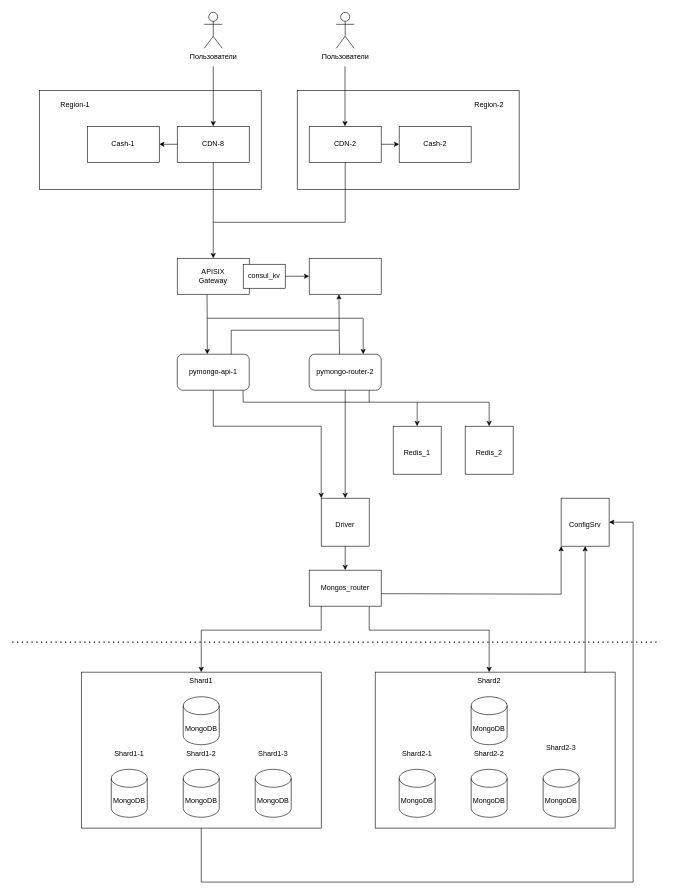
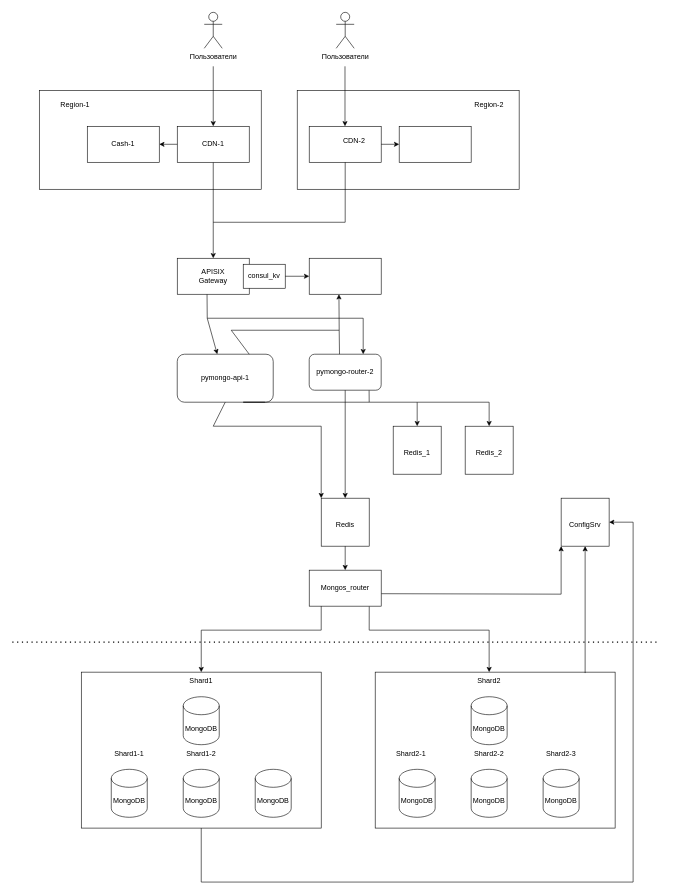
  <mxCell id="0" />
  <mxCell id="1" parent="0" />
  <mxCell id="2" value="" style="rounded=0;whiteSpace=wrap;html=1;" vertex="1" parent="1"><mxGeometry x="495" y="150" width="370" height="165" as="geometry" /></mxCell>
  <mxCell id="3" value="" style="rounded=0;whiteSpace=wrap;html=1;" vertex="1" parent="1"><mxGeometry x="65" y="150" width="370" height="165" as="geometry" /></mxCell>
  <mxCell id="4" value="" style="rounded=0;whiteSpace=wrap;html=1;" parent="1" vertex="1"><mxGeometry x="625" y="1120" width="400" height="260" as="geometry" /></mxCell>
  <mxCell id="5" value="" style="rounded=0;whiteSpace=wrap;html=1;" parent="1" vertex="1"><mxGeometry x="135" y="1120" width="400" height="260" as="geometry" /></mxCell>
  <mxCell id="6" value="MongoDB" style="shape=cylinder3;whiteSpace=wrap;html=1;boundedLbl=1;backgroundOutline=1;size=15;" parent="1" vertex="1"><mxGeometry x="305" y="1161" width="60" height="80" as="geometry" /></mxCell>
  <mxCell id="7" value="pymongo-router-2" style="rounded=1;whiteSpace=wrap;html=1;" parent="1" vertex="1"><mxGeometry x="515" y="590" width="120" height="60" as="geometry" /></mxCell>
  <mxCell id="8" style="edgeStyle=orthogonalEdgeStyle;rounded=0;orthogonalLoop=1;jettySize=auto;html=1;exitX=0.5;exitY=1;exitDx=0;exitDy=0;entryX=0.5;entryY=0;entryDx=0;entryDy=0;" parent="1" source="7" target="28" edge="1"><mxGeometry relative="1" as="geometry"><mxPoint x="575" y="790" as="targetPoint" /></mxGeometry></mxCell>
  <mxCell id="9" value="Shard1" style="text;html=1;align=center;verticalAlign=middle;whiteSpace=wrap;rounded=0;" parent="1" vertex="1"><mxGeometry x="305" y="1120" width="60" height="30" as="geometry" /></mxCell>
  <mxCell id="10" value="MongoDB" style="shape=cylinder3;whiteSpace=wrap;html=1;boundedLbl=1;backgroundOutline=1;size=15;" parent="1" vertex="1"><mxGeometry x="185" y="1282" width="60" height="80" as="geometry" /></mxCell>
  <mxCell id="11" value="Shard1-1" style="text;html=1;align=center;verticalAlign=middle;whiteSpace=wrap;rounded=0;" parent="1" vertex="1"><mxGeometry x="185" y="1241" width="60" height="30" as="geometry" /></mxCell>
  <mxCell id="12" value="MongoDB" style="shape=cylinder3;whiteSpace=wrap;html=1;boundedLbl=1;backgroundOutline=1;size=15;" parent="1" vertex="1"><mxGeometry x="305" y="1282" width="60" height="80" as="geometry" /></mxCell>
  <mxCell id="13" value="Shard1-2" style="text;html=1;align=center;verticalAlign=middle;whiteSpace=wrap;rounded=0;" parent="1" vertex="1"><mxGeometry x="305" y="1241" width="60" height="30" as="geometry" /></mxCell>
  <mxCell id="14" value="MongoDB" style="shape=cylinder3;whiteSpace=wrap;html=1;boundedLbl=1;backgroundOutline=1;size=15;" parent="1" vertex="1"><mxGeometry x="425" y="1282" width="60" height="80" as="geometry" /></mxCell>
- <mxCell id="15" value="Shard1-3" style="text;html=1;align=center;verticalAlign=middle;whiteSpace=wrap;rounded=0;" parent="1" vertex="1"><mxGeometry x="425" y="1241" width="60" height="30" as="geometry" /></mxCell>
  <mxCell id="16" value="MongoDB" style="shape=cylinder3;whiteSpace=wrap;html=1;boundedLbl=1;backgroundOutline=1;size=15;" parent="1" vertex="1"><mxGeometry x="785" y="1161" width="60" height="80" as="geometry" /></mxCell>
  <mxCell id="17" value="Shard2" style="text;html=1;align=center;verticalAlign=middle;whiteSpace=wrap;rounded=0;" parent="1" vertex="1"><mxGeometry x="785" y="1120" width="60" height="30" as="geometry" /></mxCell>
  <mxCell id="18" value="MongoDB" style="shape=cylinder3;whiteSpace=wrap;html=1;boundedLbl=1;backgroundOutline=1;size=15;" parent="1" vertex="1"><mxGeometry x="665" y="1282" width="60" height="80" as="geometry" /></mxCell>
- <mxCell id="19" value="Shard2-1" style="text;html=1;align=center;verticalAlign=middle;whiteSpace=wrap;rounded=0;" parent="1" vertex="1"><mxGeometry x="665" y="1241" width="60" height="30" as="geometry" /></mxCell>
+ <mxCell id="19" value="Shard2-1" style="text;html=1;align=center;verticalAlign=middle;whiteSpace=wrap;rounded=0;" parent="1" vertex="1"><mxGeometry x="655" y="1241" width="60" height="30" as="geometry" /></mxCell>
  <mxCell id="20" value="MongoDB" style="shape=cylinder3;whiteSpace=wrap;html=1;boundedLbl=1;backgroundOutline=1;size=15;" parent="1" vertex="1"><mxGeometry x="785" y="1282" width="60" height="80" as="geometry" /></mxCell>
  <mxCell id="21" value="Shard2-2" style="text;html=1;align=center;verticalAlign=middle;whiteSpace=wrap;rounded=0;" parent="1" vertex="1"><mxGeometry x="785" y="1241" width="60" height="30" as="geometry" /></mxCell>
  <mxCell id="22" value="MongoDB" style="shape=cylinder3;whiteSpace=wrap;html=1;boundedLbl=1;backgroundOutline=1;size=15;" parent="1" vertex="1"><mxGeometry x="905" y="1282" width="60" height="80" as="geometry" /></mxCell>
- <mxCell id="23" value="Shard2-3" style="text;html=1;align=center;verticalAlign=middle;whiteSpace=wrap;rounded=0;" parent="1" vertex="1"><mxGeometry x="905" y="1231" width="60" height="30" as="geometry" /></mxCell>
+ <mxCell id="23" value="Shard2-3" style="text;html=1;align=center;verticalAlign=middle;whiteSpace=wrap;rounded=0;" parent="1" vertex="1"><mxGeometry x="905" y="1241" width="60" height="30" as="geometry" /></mxCell>
  <mxCell id="24" value="" style="whiteSpace=wrap;html=1;aspect=fixed;" parent="1" vertex="1"><mxGeometry x="655" y="710" width="80" height="80" as="geometry" /></mxCell>
  <mxCell id="25" value="Redis_1" style="text;html=1;align=center;verticalAlign=middle;whiteSpace=wrap;rounded=0;" parent="1" vertex="1"><mxGeometry x="665" y="740" width="60" height="30" as="geometry" /></mxCell>
  <mxCell id="26" value="" style="whiteSpace=wrap;html=1;aspect=fixed;" parent="1" vertex="1"><mxGeometry x="935" y="830" width="80" height="80" as="geometry" /></mxCell>
  <mxCell id="27" value="ConfigSrv" style="text;html=1;align=center;verticalAlign=middle;whiteSpace=wrap;rounded=0;" parent="1" vertex="1"><mxGeometry x="945" y="860" width="60" height="30" as="geometry" /></mxCell>
  <mxCell id="28" value="" style="whiteSpace=wrap;html=1;aspect=fixed;" parent="1" vertex="1"><mxGeometry x="535" y="830" width="80" height="80" as="geometry" /></mxCell>
- <mxCell id="29" value="Driver" style="text;html=1;align=center;verticalAlign=middle;whiteSpace=wrap;rounded=0;" parent="1" vertex="1"><mxGeometry x="545" y="860" width="60" height="30" as="geometry" /></mxCell>
+ <mxCell id="29" value="Redis" style="text;html=1;align=center;verticalAlign=middle;whiteSpace=wrap;rounded=0;" parent="1" vertex="1"><mxGeometry x="545" y="860" width="60" height="30" as="geometry" /></mxCell>
  <mxCell id="30" value="" style="endArrow=none;dashed=1;html=1;dashPattern=1 3;strokeWidth=2;rounded=0;" parent="1" edge="1"><mxGeometry width="50" height="50" relative="1" as="geometry"><mxPoint x="20" y="1070" as="sourcePoint" /><mxPoint x="1100" y="1070" as="targetPoint" /></mxGeometry></mxCell>
  <mxCell id="31" value="" style="endArrow=classic;html=1;rounded=0;entryX=0.5;entryY=0;entryDx=0;entryDy=0;exitX=0.832;exitY=1.005;exitDx=0;exitDy=0;exitPerimeter=0;" parent="1" source="7" target="24" edge="1"><mxGeometry width="50" height="50" relative="1" as="geometry"><mxPoint x="595" y="670" as="sourcePoint" /><mxPoint x="585" y="740" as="targetPoint" /><Array as="points"><mxPoint x="615" y="670" /><mxPoint x="695" y="670" /></Array></mxGeometry></mxCell>
  <mxCell id="32" value="" style="endArrow=classic;html=1;rounded=0;exitX=1.001;exitY=0.654;exitDx=0;exitDy=0;entryX=0;entryY=1;entryDx=0;entryDy=0;exitPerimeter=0;" parent="1" source="35" target="26" edge="1"><mxGeometry width="50" height="50" relative="1" as="geometry"><mxPoint x="855" y="990" as="sourcePoint" /><mxPoint x="945" y="990" as="targetPoint" /><Array as="points"><mxPoint x="935" y="990" /></Array></mxGeometry></mxCell>
  <mxCell id="33" value="" style="endArrow=classic;html=1;rounded=0;entryX=0.5;entryY=1;entryDx=0;entryDy=0;exitX=0.875;exitY=0.006;exitDx=0;exitDy=0;exitPerimeter=0;" parent="1" source="4" target="26" edge="1"><mxGeometry width="50" height="50" relative="1" as="geometry"><mxPoint x="895" y="1040" as="sourcePoint" /><mxPoint x="945" y="990" as="targetPoint" /></mxGeometry></mxCell>
  <mxCell id="34" value="" style="endArrow=classic;html=1;rounded=0;exitX=0.5;exitY=1;exitDx=0;exitDy=0;entryX=1;entryY=0.5;entryDx=0;entryDy=0;" parent="1" source="5" target="26" edge="1"><mxGeometry width="50" height="50" relative="1" as="geometry"><mxPoint x="745" y="1180" as="sourcePoint" /><mxPoint x="1055" y="870" as="targetPoint" /><Array as="points"><mxPoint x="335" y="1470" /><mxPoint x="1055" y="1470" /><mxPoint x="1055" y="870" /></Array></mxGeometry></mxCell>
  <mxCell id="35" value="" style="rounded=0;whiteSpace=wrap;html=1;" parent="1" vertex="1"><mxGeometry x="515" y="950" width="120" height="60" as="geometry" /></mxCell>
  <mxCell id="36" value="Mongos_router" style="text;html=1;align=center;verticalAlign=middle;whiteSpace=wrap;rounded=0;" parent="1" vertex="1"><mxGeometry x="545" y="965" width="60" height="30" as="geometry" /></mxCell>
  <mxCell id="37" value="" style="endArrow=classic;html=1;rounded=0;entryX=0.5;entryY=0;entryDx=0;entryDy=0;exitX=0.834;exitY=1.008;exitDx=0;exitDy=0;exitPerimeter=0;" parent="1" source="35" edge="1"><mxGeometry width="50" height="50" relative="1" as="geometry"><mxPoint x="565" y="1050" as="sourcePoint" /><mxPoint x="815" y="1120" as="targetPoint" /><Array as="points"><mxPoint x="615" y="1050" /><mxPoint x="815" y="1050" /></Array></mxGeometry></mxCell>
  <mxCell id="38" value="" style="endArrow=classic;html=1;rounded=0;entryX=0.5;entryY=0;entryDx=0;entryDy=0;exitX=0.167;exitY=1;exitDx=0;exitDy=0;exitPerimeter=0;" parent="1" source="35" edge="1"><mxGeometry width="50" height="50" relative="1" as="geometry"><mxPoint x="455" y="1060" as="sourcePoint" /><mxPoint x="335" y="1120" as="targetPoint" /><Array as="points"><mxPoint x="535" y="1050" /><mxPoint x="335" y="1050" /></Array></mxGeometry></mxCell>
  <mxCell id="39" value="" style="endArrow=classic;html=1;rounded=0;entryX=0.5;entryY=0;entryDx=0;entryDy=0;exitX=0.5;exitY=1;exitDx=0;exitDy=0;" parent="1" target="35" edge="1"><mxGeometry width="50" height="50" relative="1" as="geometry"><mxPoint x="575" y="910" as="sourcePoint" /><mxPoint x="535" y="870" as="targetPoint" /></mxGeometry></mxCell>
  <mxCell id="40" value="" style="whiteSpace=wrap;html=1;aspect=fixed;" parent="1" vertex="1"><mxGeometry x="775" y="710" width="80" height="80" as="geometry" /></mxCell>
  <mxCell id="41" value="Redis_2" style="text;html=1;align=center;verticalAlign=middle;whiteSpace=wrap;rounded=0;" parent="1" vertex="1"><mxGeometry x="785" y="740" width="60" height="30" as="geometry" /></mxCell>
  <mxCell id="42" value="" style="endArrow=classic;html=1;rounded=0;" parent="1" edge="1"><mxGeometry width="50" height="50" relative="1" as="geometry"><mxPoint x="695" y="670" as="sourcePoint" /><mxPoint x="815" y="710" as="targetPoint" /><Array as="points"><mxPoint x="815" y="670" /></Array></mxGeometry></mxCell>
- <mxCell id="43" value="pymongo-api-1" style="rounded=1;whiteSpace=wrap;html=1;" parent="1" vertex="1"><mxGeometry x="295" y="590" width="120" height="60" as="geometry" /></mxCell>
+ <mxCell id="43" value="pymongo-api-1" style="rounded=1;whiteSpace=wrap;html=1;" parent="1" vertex="1"><mxGeometry x="295" y="590" width="160" height="80" as="geometry" /></mxCell>
  <mxCell id="44" value="" style="endArrow=classic;html=1;rounded=0;entryX=0;entryY=0;entryDx=0;entryDy=0;exitX=0.5;exitY=1;exitDx=0;exitDy=0;" parent="1" source="43" target="28" edge="1"><mxGeometry width="50" height="50" relative="1" as="geometry"><mxPoint x="485" y="700" as="sourcePoint" /><mxPoint x="535" y="750" as="targetPoint" /><Array as="points"><mxPoint x="355" y="710" /><mxPoint x="535" y="710" /></Array></mxGeometry></mxCell>
  <mxCell id="45" value="" style="endArrow=none;html=1;rounded=0;entryX=0.914;entryY=1;entryDx=0;entryDy=0;entryPerimeter=0;" parent="1" target="43" edge="1"><mxGeometry width="50" height="50" relative="1" as="geometry"><mxPoint x="615" y="670" as="sourcePoint" /><mxPoint x="505" y="680" as="targetPoint" /><Array as="points"><mxPoint x="405" y="670" /></Array></mxGeometry></mxCell>
  <mxCell id="46" value="" style="rounded=0;whiteSpace=wrap;html=1;" parent="1" vertex="1"><mxGeometry x="295" y="430" width="120" height="60" as="geometry" /></mxCell>
  <mxCell id="47" value="" style="rounded=0;whiteSpace=wrap;html=1;" parent="1" vertex="1"><mxGeometry x="405" y="440" width="70" height="40" as="geometry" /></mxCell>
  <mxCell id="48" value="" style="rounded=0;whiteSpace=wrap;html=1;" parent="1" vertex="1"><mxGeometry x="515" y="430" width="120" height="60" as="geometry" /></mxCell>
  <mxCell id="49" value="" style="endArrow=classic;html=1;rounded=0;entryX=0;entryY=0.5;entryDx=0;entryDy=0;exitX=1;exitY=0.5;exitDx=0;exitDy=0;" parent="1" source="47" target="48" edge="1"><mxGeometry width="50" height="50" relative="1" as="geometry"><mxPoint x="385" y="530" as="sourcePoint" /><mxPoint x="435" y="480" as="targetPoint" /></mxGeometry></mxCell>
  <mxCell id="50" value="" style="endArrow=classic;html=1;rounded=0;entryX=0.75;entryY=0;entryDx=0;entryDy=0;exitX=0.414;exitY=1.004;exitDx=0;exitDy=0;exitPerimeter=0;" parent="1" source="46" target="7" edge="1"><mxGeometry width="50" height="50" relative="1" as="geometry"><mxPoint x="345" y="510" as="sourcePoint" /><mxPoint x="505" y="470" as="targetPoint" /><Array as="points"><mxPoint x="345" y="530" /><mxPoint x="605" y="530" /></Array></mxGeometry></mxCell>
  <mxCell id="51" value="" style="endArrow=classic;html=1;rounded=0;entryX=0.417;entryY=0;entryDx=0;entryDy=0;entryPerimeter=0;" parent="1" target="43" edge="1"><mxGeometry width="50" height="50" relative="1" as="geometry"><mxPoint x="345" y="530" as="sourcePoint" /><mxPoint x="415" as="targetPoint" y="550" /></mxGeometry></mxCell>
  <mxCell id="52" value="" style="endArrow=classic;html=1;rounded=0;exitX=0.75;exitY=0;exitDx=0;exitDy=0;entryX=0.413;entryY=1;entryDx=0;entryDy=0;entryPerimeter=0;" parent="1" source="43" target="48" edge="1"><mxGeometry width="50" height="50" relative="1" as="geometry"><mxPoint x="405" y="570" as="sourcePoint" /><mxPoint x="585" as="targetPoint" y="550" /><Array as="points"><mxPoint x="385" y="550" /><mxPoint x="565" y="550" /></Array></mxGeometry></mxCell>
  <mxCell id="53" value="" style="endArrow=none;html=1;rounded=0;exitX=0.421;exitY=-0.002;exitDx=0;exitDy=0;exitPerimeter=0;" parent="1" source="7" edge="1"><mxGeometry width="50" height="50" relative="1" as="geometry"><mxPoint x="495" y="580" as="sourcePoint" /><mxPoint x="565" as="targetPoint" y="550" /></mxGeometry></mxCell>
  <mxCell id="54" value="" style="endArrow=classic;html=1;rounded=0;entryX=0.5;entryY=0;entryDx=0;entryDy=0;exitX=0.5;exitY=1;exitDx=0;exitDy=0;" parent="1" target="46" edge="1" source="57"><mxGeometry width="50" height="50" relative="1" as="geometry"><mxPoint x="355" y="350" as="sourcePoint" /><mxPoint x="495" y="440" as="targetPoint" /></mxGeometry></mxCell>
  <mxCell id="55" value="APISIX&lt;div&gt;Gateway&lt;/div&gt;" style="text;html=1;align=center;verticalAlign=middle;whiteSpace=wrap;rounded=0;" parent="1" vertex="1"><mxGeometry x="325" y="445" width="60" height="30" as="geometry" /></mxCell>
  <mxCell id="56" value="consul_kv" style="text;html=1;align=center;verticalAlign=middle;whiteSpace=wrap;rounded=0;" parent="1" vertex="1"><mxGeometry x="410" y="445" width="60" height="30" as="geometry" /></mxCell>
  <mxCell id="57" value="" style="rounded=0;whiteSpace=wrap;html=1;" parent="1" vertex="1"><mxGeometry x="295" y="210" width="120" height="60" as="geometry" /></mxCell>
  <mxCell id="58" value="" style="rounded=0;whiteSpace=wrap;html=1;" parent="1" vertex="1"><mxGeometry x="515" y="210" width="120" height="60" as="geometry" /></mxCell>
- <mxCell id="59" value="CDN-8" style="text;html=1;align=center;verticalAlign=middle;whiteSpace=wrap;rounded=0;" parent="1" vertex="1"><mxGeometry x="325" y="225" width="60" height="30" as="geometry" /></mxCell>
- <mxCell id="60" value="CDN-2" style="text;html=1;align=center;verticalAlign=middle;whiteSpace=wrap;rounded=0;" parent="1" vertex="1"><mxGeometry x="545" y="225" width="60" height="30" as="geometry" /></mxCell>
+ <mxCell id="59" value="CDN-1" style="text;html=1;align=center;verticalAlign=middle;whiteSpace=wrap;rounded=0;" parent="1" vertex="1"><mxGeometry x="325" y="225" width="60" height="30" as="geometry" /></mxCell>
+ <mxCell id="60" value="CDN-2" style="text;html=1;align=center;verticalAlign=middle;whiteSpace=wrap;rounded=0;" parent="1" vertex="1"><mxGeometry x="560" y="220" width="60" height="30" as="geometry" /></mxCell>
  <mxCell id="61" value="" style="rounded=0;whiteSpace=wrap;html=1;" parent="1" vertex="1"><mxGeometry x="145" y="210" width="120" height="60" as="geometry" /></mxCell>
  <mxCell id="62" value="Cash-1" style="text;html=1;align=center;verticalAlign=middle;whiteSpace=wrap;rounded=0;" parent="1" vertex="1"><mxGeometry x="175" y="225" width="60" height="30" as="geometry" /></mxCell>
  <mxCell id="63" value="" style="rounded=0;whiteSpace=wrap;html=1;" parent="1" vertex="1"><mxGeometry x="665" y="210" width="120" height="60" as="geometry" /></mxCell>
- <mxCell id="64" value="Cash-2" style="text;html=1;align=center;verticalAlign=middle;whiteSpace=wrap;rounded=0;" parent="1" vertex="1"><mxGeometry x="695" y="225" width="60" height="30" as="geometry" /></mxCell>
  <mxCell id="65" value="" style="endArrow=classic;html=1;rounded=0;entryX=0.5;entryY=0;entryDx=0;entryDy=0;" parent="1" target="57" edge="1"><mxGeometry width="50" height="50" relative="1" as="geometry"><mxPoint x="355" y="110" as="sourcePoint" /><mxPoint x="535" y="300" as="targetPoint" /></mxGeometry></mxCell>
  <mxCell id="66" value="" style="endArrow=classic;html=1;rounded=0;entryX=0.5;entryY=0;entryDx=0;entryDy=0;" parent="1" edge="1"><mxGeometry width="50" height="50" relative="1" as="geometry"><mxPoint x="574.66" y="110" as="sourcePoint" /><mxPoint x="574.66" y="210" as="targetPoint" /></mxGeometry></mxCell>
  <mxCell id="67" value="" style="endArrow=classic;html=1;rounded=0;entryX=1;entryY=0.5;entryDx=0;entryDy=0;exitX=0;exitY=0.5;exitDx=0;exitDy=0;" parent="1" source="57" target="61" edge="1"><mxGeometry width="50" height="50" relative="1" as="geometry"><mxPoint x="275" y="280" as="sourcePoint" /><mxPoint x="325" y="230" as="targetPoint" /></mxGeometry></mxCell>
  <mxCell id="68" value="" style="endArrow=classic;html=1;rounded=0;entryX=0;entryY=0.5;entryDx=0;entryDy=0;exitX=1;exitY=0.5;exitDx=0;exitDy=0;" parent="1" source="58" target="63" edge="1"><mxGeometry width="50" height="50" relative="1" as="geometry"><mxPoint x="585" y="270" as="sourcePoint" /><mxPoint x="635" y="220" as="targetPoint" /></mxGeometry></mxCell>
  <mxCell id="69" value="Region-1" style="text;html=1;align=center;verticalAlign=middle;whiteSpace=wrap;rounded=0;" vertex="1" parent="1"><mxGeometry x="95" y="160" width="60" height="30" as="geometry" /></mxCell>
  <mxCell id="70" value="Region-2" style="text;html=1;align=center;verticalAlign=middle;whiteSpace=wrap;rounded=0;" vertex="1" parent="1"><mxGeometry x="785" y="160" width="60" height="30" as="geometry" /></mxCell>
  <mxCell id="71" value="Пользователи" style="shape=umlActor;verticalLabelPosition=bottom;verticalAlign=top;html=1;outlineConnect=0;" vertex="1" parent="1"><mxGeometry x="340" y="20" width="30" height="60" as="geometry" /></mxCell>
  <mxCell id="72" value="Пользователи" style="shape=umlActor;verticalLabelPosition=bottom;verticalAlign=top;html=1;outlineConnect=0;" vertex="1" parent="1"><mxGeometry x="560" y="20" width="30" height="60" as="geometry" /></mxCell>
  <mxCell id="73" value="" style="endArrow=none;html=1;rounded=0;entryX=0.5;entryY=1;entryDx=0;entryDy=0;" edge="1" parent="1" target="58"><mxGeometry width="50" height="50" relative="1" as="geometry"><mxPoint x="355" y="370" as="sourcePoint" /><mxPoint x="525" y="360" as="targetPoint" /><Array as="points"><mxPoint x="575" y="370" /></Array></mxGeometry></mxCell>
